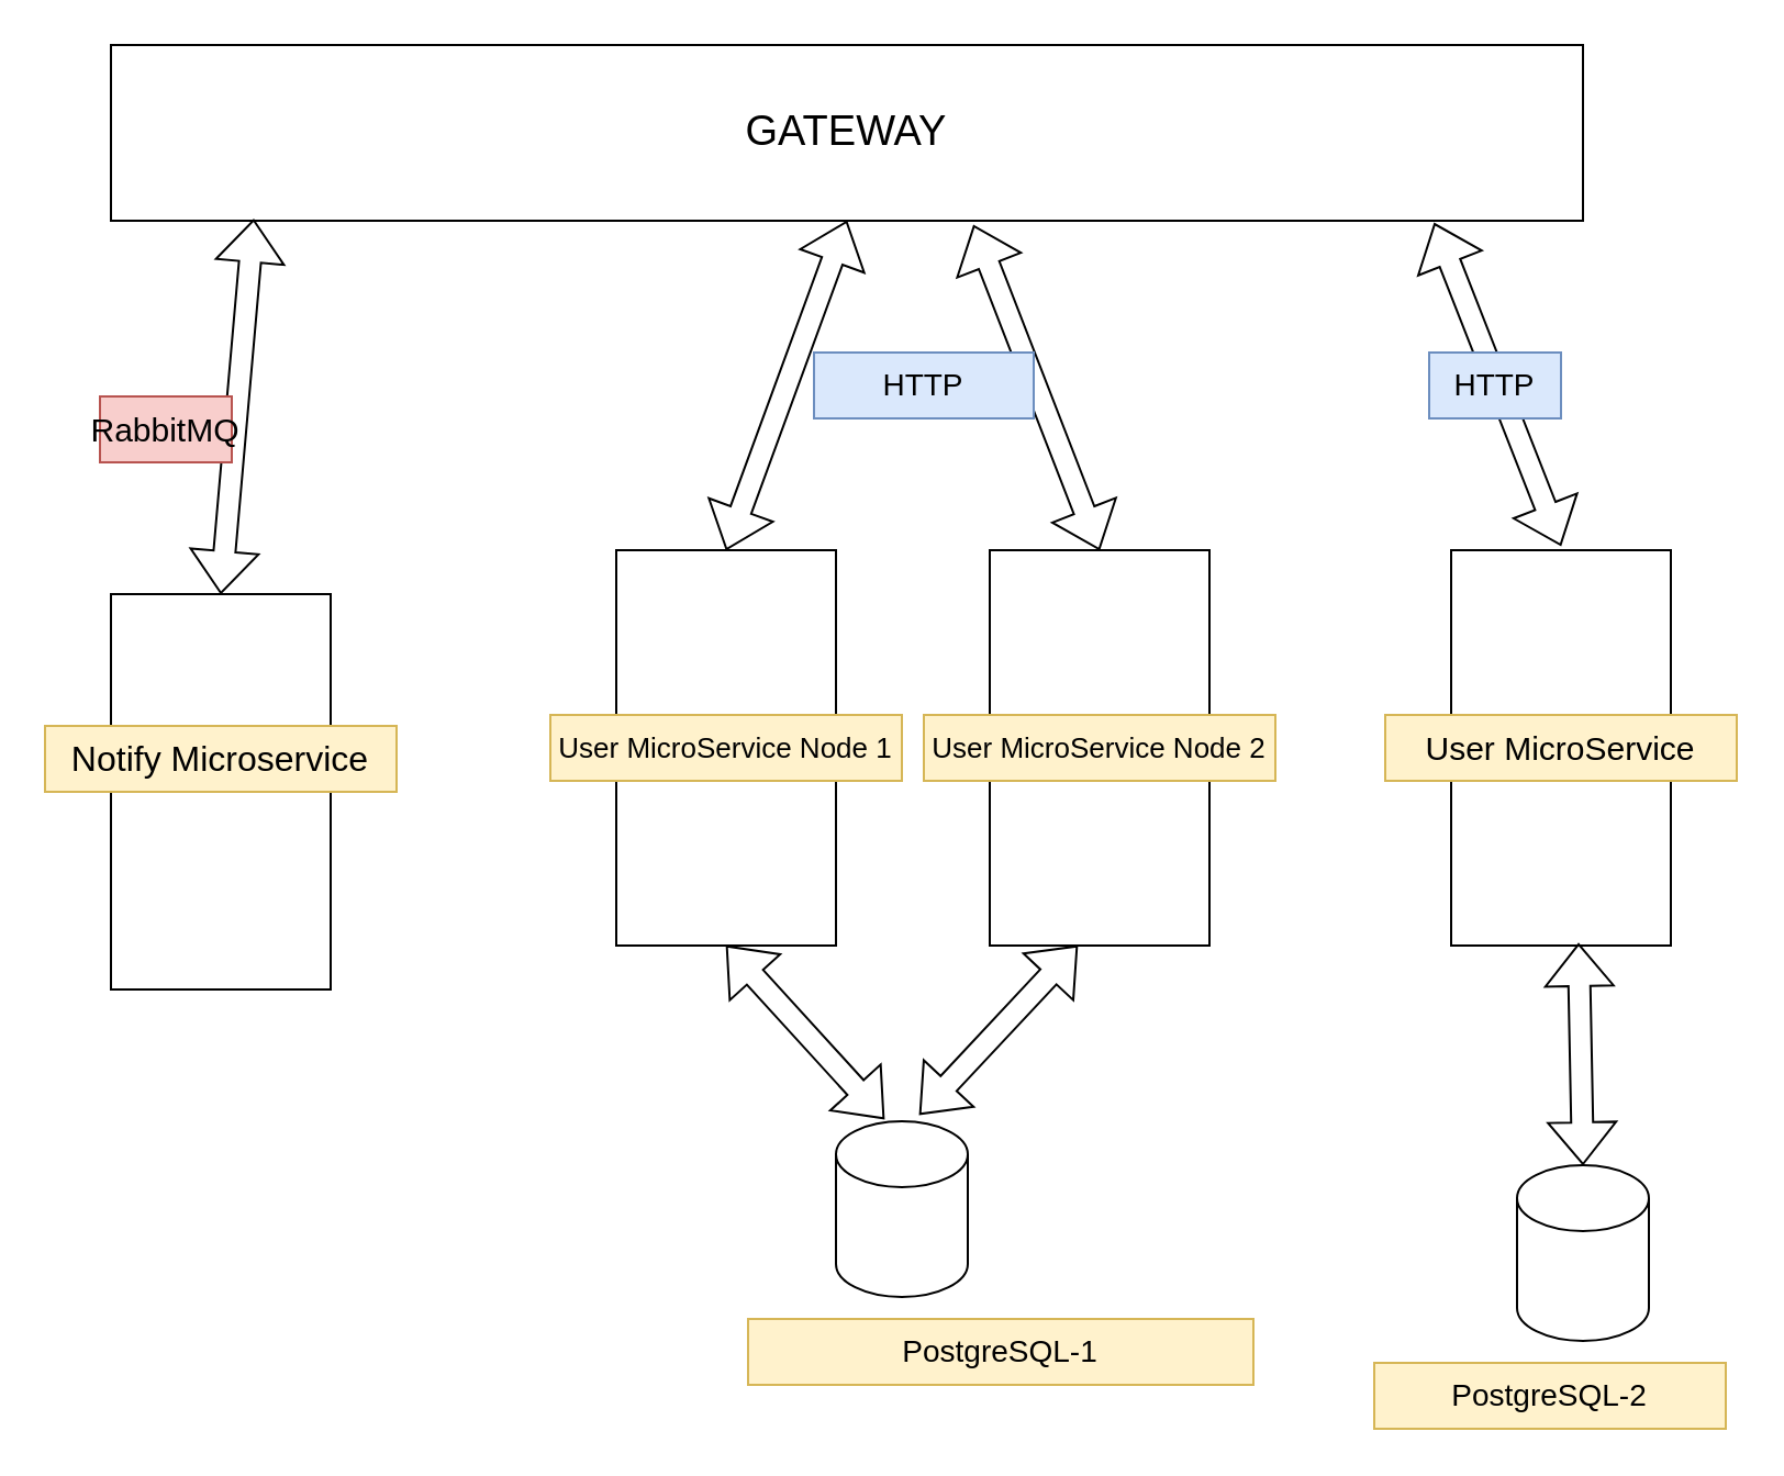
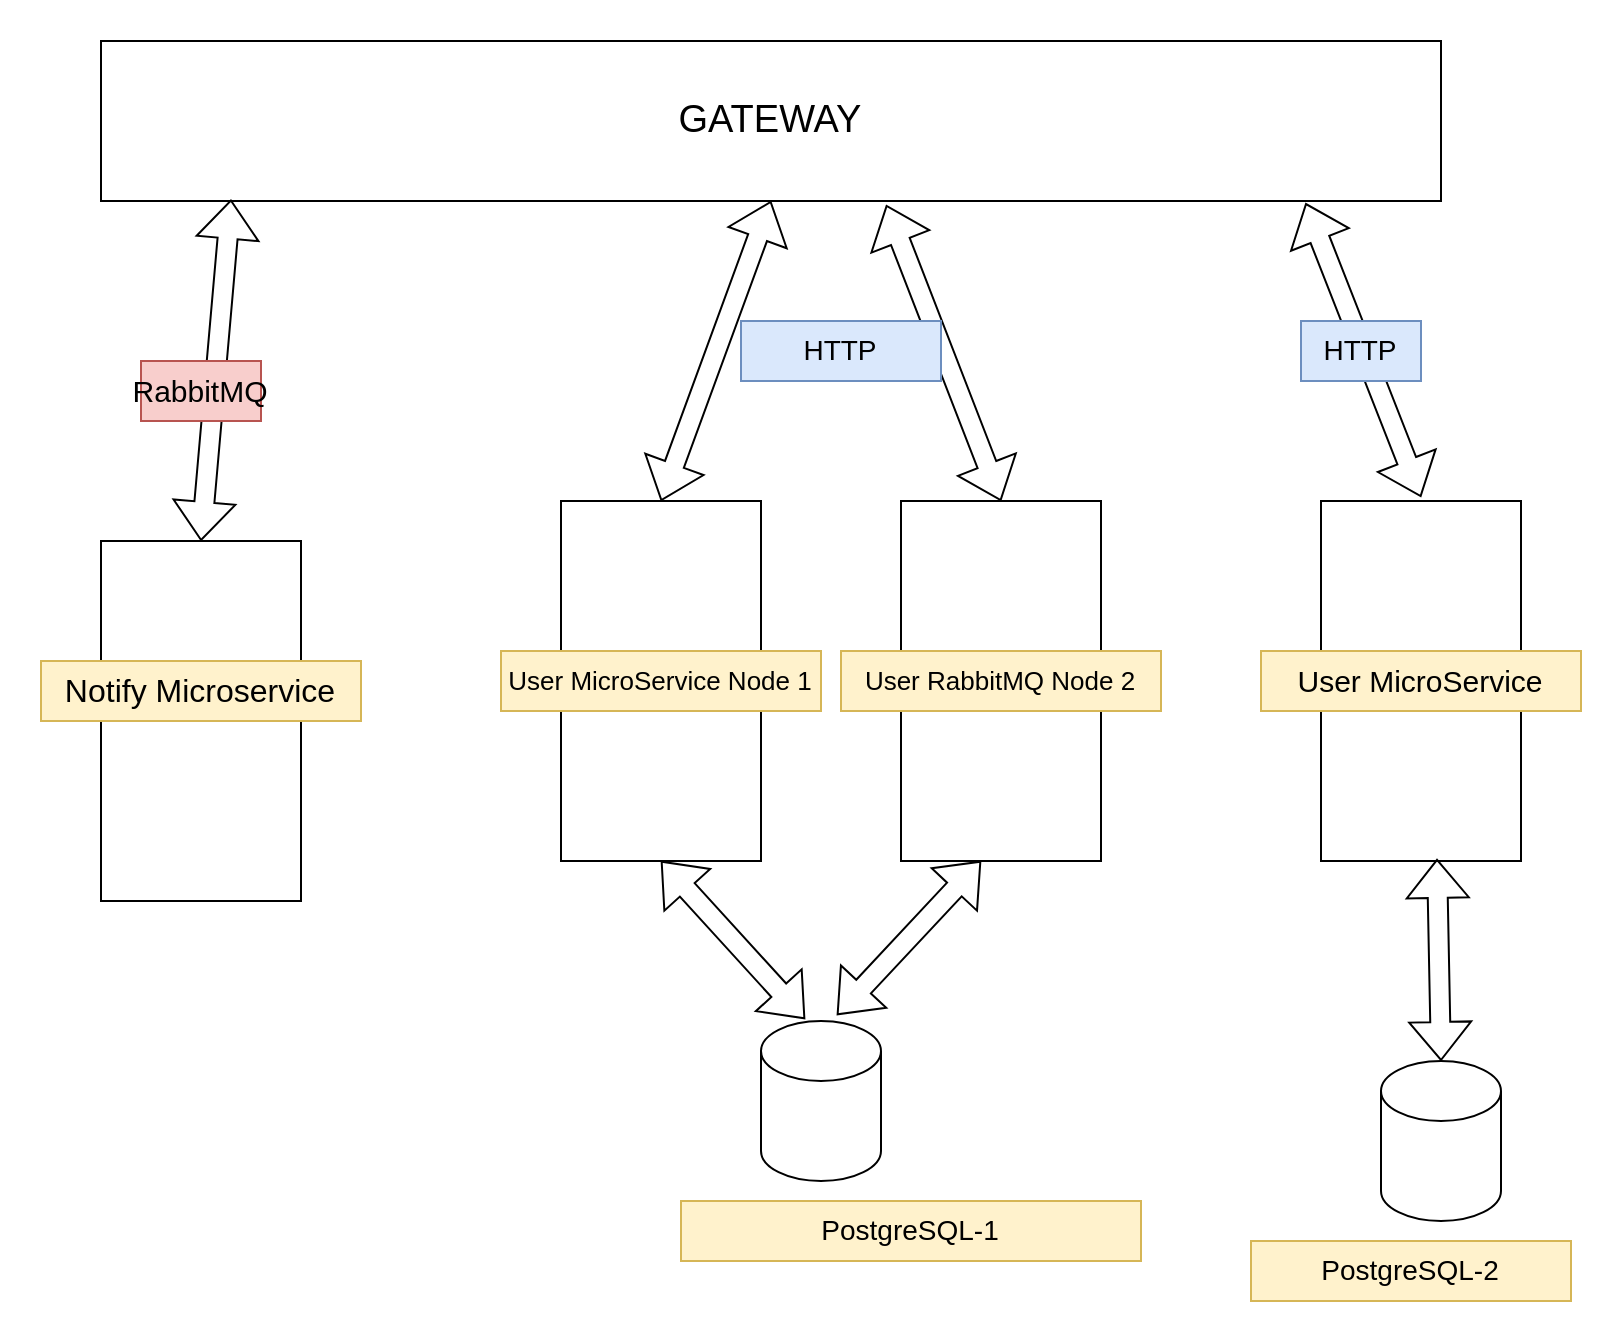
  <mxCell id="0" />
  <mxCell id="1" parent="0" />
  <mxCell id="2" value="&lt;font style=&quot;font-size: 19px;&quot;&gt;GATEWAY&lt;br&gt;&lt;/font&gt;" style="whiteSpace=wrap;html=1;rounded=0;" vertex="1" parent="1"><mxGeometry x="50" y="20" width="670" height="80" as="geometry" /></mxCell>
  <mxCell id="3" value="" style="rounded=0;whiteSpace=wrap;html=1;" vertex="1" parent="1"><mxGeometry x="50" y="270" width="100" height="180" as="geometry" /></mxCell>
  <mxCell id="4" value="&lt;font style=&quot;font-size: 16px;&quot;&gt;Notify Microservice&lt;br&gt;&lt;/font&gt;" style="text;html=1;align=center;verticalAlign=middle;whiteSpace=wrap;rounded=0;fillColor=#fff2cc;strokeColor=#d6b656;" vertex="1" parent="1"><mxGeometry x="20" y="330" width="160" height="30" as="geometry" /></mxCell>
  <mxCell id="5" value="" style="rounded=0;whiteSpace=wrap;html=1;" vertex="1" parent="1"><mxGeometry x="280" y="250" width="100" height="180" as="geometry" /></mxCell>
  <mxCell id="6" value="&lt;div style=&quot;font-size: 13px;&quot;&gt;&lt;font style=&quot;font-size: 13px;&quot;&gt;User MicroService Node 1&lt;/font&gt;&lt;/div&gt;" style="text;html=1;align=center;verticalAlign=middle;whiteSpace=wrap;rounded=0;fillColor=#fff2cc;strokeColor=#d6b656;" vertex="1" parent="1"><mxGeometry x="250" y="325" width="160" height="30" as="geometry" /></mxCell>
  <mxCell id="7" value="" style="rounded=0;whiteSpace=wrap;html=1;" vertex="1" parent="1"><mxGeometry x="450" y="250" width="100" height="180" as="geometry" /></mxCell>
- <mxCell id="8" value="&lt;font style=&quot;font-size: 13px;&quot;&gt;User MicroService Node 2&lt;/font&gt;" style="text;html=1;align=center;verticalAlign=middle;whiteSpace=wrap;rounded=0;fillColor=#fff2cc;strokeColor=#d6b656;" vertex="1" parent="1"><mxGeometry x="420" y="325" width="160" height="30" as="geometry" /></mxCell>
+ <mxCell id="8" value="&lt;font style=&quot;font-size: 13px;&quot;&gt;User RabbitMQ Node 2&lt;/font&gt;" style="text;html=1;align=center;verticalAlign=middle;whiteSpace=wrap;rounded=0;fillColor=#fff2cc;strokeColor=#d6b656;" vertex="1" parent="1"><mxGeometry x="420" y="325" width="160" height="30" as="geometry" /></mxCell>
  <mxCell id="9" value="" style="shape=flexArrow;endArrow=classic;startArrow=classic;html=1;rounded=0;exitX=0.5;exitY=0;exitDx=0;exitDy=0;entryX=0.097;entryY=0.991;entryDx=0;entryDy=0;entryPerimeter=0;" edge="1" parent="1" source="3" target="2"><mxGeometry width="100" height="100" relative="1" as="geometry"><mxPoint x="300" y="280" as="sourcePoint" /><mxPoint x="400" y="180" as="targetPoint" /></mxGeometry></mxCell>
- <mxCell id="10" value="&lt;font style=&quot;font-size: 15px;&quot;&gt;RabbitMQ&lt;/font&gt;" style="text;html=1;align=center;verticalAlign=middle;whiteSpace=wrap;rounded=0;fillColor=#f8cecc;strokeColor=#b85450;" vertex="1" parent="1"><mxGeometry x="45" y="180" width="60" height="30" as="geometry" /></mxCell>
+ <mxCell id="10" value="&lt;font style=&quot;font-size: 15px;&quot;&gt;RabbitMQ&lt;/font&gt;" style="text;html=1;align=center;verticalAlign=middle;whiteSpace=wrap;rounded=0;fillColor=#f8cecc;strokeColor=#b85450;" vertex="1" parent="1"><mxGeometry x="70" y="180" width="60" height="30" as="geometry" /></mxCell>
  <mxCell id="11" value="" style="shape=flexArrow;endArrow=classic;startArrow=classic;html=1;rounded=0;entryX=0.5;entryY=1;entryDx=0;entryDy=0;exitX=0.5;exitY=0;exitDx=0;exitDy=0;" edge="1" parent="1" source="5" target="2"><mxGeometry width="100" height="100" relative="1" as="geometry"><mxPoint x="540" y="310" as="sourcePoint" /><mxPoint x="640" y="210" as="targetPoint" /></mxGeometry></mxCell>
  <mxCell id="12" value="" style="shape=flexArrow;endArrow=classic;startArrow=classic;html=1;rounded=0;exitX=0.5;exitY=0;exitDx=0;exitDy=0;entryX=0.586;entryY=1.025;entryDx=0;entryDy=0;entryPerimeter=0;" edge="1" parent="1" source="7" target="2"><mxGeometry width="100" height="100" relative="1" as="geometry"><mxPoint x="540" y="310" as="sourcePoint" /><mxPoint x="640" y="210" as="targetPoint" /></mxGeometry></mxCell>
  <mxCell id="13" value="&lt;font style=&quot;font-size: 14px;&quot;&gt;HTTP&lt;/font&gt;" style="text;html=1;align=center;verticalAlign=middle;whiteSpace=wrap;rounded=0;fillColor=#dae8fc;strokeColor=#6c8ebf;" vertex="1" parent="1"><mxGeometry x="370" y="160" width="100" height="30" as="geometry" /></mxCell>
  <mxCell id="14" value="" style="rounded=0;whiteSpace=wrap;html=1;" vertex="1" parent="1"><mxGeometry x="660" y="250" width="100" height="180" as="geometry" /></mxCell>
  <mxCell id="15" value="&lt;font style=&quot;font-size: 15px;&quot;&gt;User MicroService&lt;/font&gt;" style="text;html=1;align=center;verticalAlign=middle;whiteSpace=wrap;rounded=0;fillColor=#fff2cc;strokeColor=#d6b656;" vertex="1" parent="1"><mxGeometry x="630" y="325" width="160" height="30" as="geometry" /></mxCell>
  <mxCell id="16" value="" style="shape=flexArrow;endArrow=classic;startArrow=classic;html=1;rounded=0;exitX=0.5;exitY=0;exitDx=0;exitDy=0;entryX=0.899;entryY=1.013;entryDx=0;entryDy=0;entryPerimeter=0;" edge="1" parent="1" target="2"><mxGeometry width="100" height="100" relative="1" as="geometry"><mxPoint x="710" y="248" as="sourcePoint" /><mxPoint x="643" y="110" as="targetPoint" /></mxGeometry></mxCell>
  <mxCell id="17" value="&lt;font style=&quot;font-size: 14px;&quot;&gt;HTTP&lt;/font&gt;" style="text;html=1;align=center;verticalAlign=middle;whiteSpace=wrap;rounded=0;fillColor=#dae8fc;strokeColor=#6c8ebf;" vertex="1" parent="1"><mxGeometry x="650" y="160" width="60" height="30" as="geometry" /></mxCell>
  <mxCell id="18" value="" style="shape=cylinder3;whiteSpace=wrap;html=1;boundedLbl=1;backgroundOutline=1;size=15;" vertex="1" parent="1"><mxGeometry x="380" y="510" width="60" height="80" as="geometry" /></mxCell>
  <mxCell id="19" value="" style="shape=flexArrow;endArrow=classic;startArrow=classic;html=1;rounded=0;exitX=0.633;exitY=-0.037;exitDx=0;exitDy=0;entryX=0.586;entryY=1.025;entryDx=0;entryDy=0;entryPerimeter=0;exitPerimeter=0;" edge="1" parent="1" source="18"><mxGeometry width="100" height="100" relative="1" as="geometry"><mxPoint x="557" y="568" as="sourcePoint" /><mxPoint x="490" y="430" as="targetPoint" /></mxGeometry></mxCell>
  <mxCell id="20" value="" style="shape=flexArrow;endArrow=classic;startArrow=classic;html=1;rounded=0;exitX=0.367;exitY=-0.012;exitDx=0;exitDy=0;entryX=0.5;entryY=1;entryDx=0;entryDy=0;exitPerimeter=0;" edge="1" parent="1" source="18" target="5"><mxGeometry width="100" height="100" relative="1" as="geometry"><mxPoint x="438" y="537" as="sourcePoint" /><mxPoint x="500" y="440" as="targetPoint" /></mxGeometry></mxCell>
  <mxCell id="21" value="&lt;font style=&quot;font-size: 14px;&quot;&gt;PostgreSQL-1&lt;/font&gt;" style="text;html=1;align=center;verticalAlign=middle;whiteSpace=wrap;rounded=0;fillColor=#fff2cc;strokeColor=#d6b656;" vertex="1" parent="1"><mxGeometry x="340" y="600" width="230" height="30" as="geometry" /></mxCell>
  <mxCell id="22" value="" style="shape=flexArrow;endArrow=classic;startArrow=classic;html=1;rounded=0;entryX=0.58;entryY=0.994;entryDx=0;entryDy=0;entryPerimeter=0;" edge="1" parent="1" target="14"><mxGeometry width="100" height="100" relative="1" as="geometry"><mxPoint x="720" y="530" as="sourcePoint" /><mxPoint x="722" y="460" as="targetPoint" /></mxGeometry></mxCell>
  <mxCell id="23" value="" style="shape=cylinder3;whiteSpace=wrap;html=1;boundedLbl=1;backgroundOutline=1;size=15;" vertex="1" parent="1"><mxGeometry x="690" y="530" width="60" height="80" as="geometry" /></mxCell>
  <mxCell id="24" value="&lt;font style=&quot;font-size: 14px;&quot;&gt;PostgreSQL-2&lt;/font&gt;" style="text;html=1;align=center;verticalAlign=middle;whiteSpace=wrap;rounded=0;fillColor=#fff2cc;strokeColor=#d6b656;" vertex="1" parent="1"><mxGeometry x="625" y="620" width="160" height="30" as="geometry" /></mxCell>
